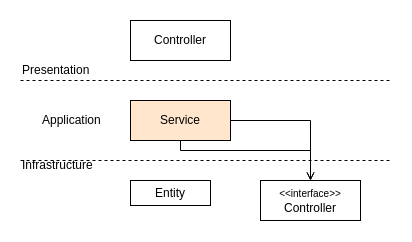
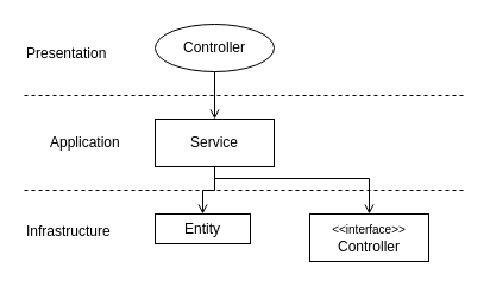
  <mxCell id="0" />
  <mxCell id="1" parent="0" />
  <mxCell id="2" value="" style="endArrow=none;dashed=1;html=1;rounded=0;" edge="1" parent="1"><mxGeometry width="50" height="50" relative="1" as="geometry"><mxPoint x="20" y="80" as="sourcePoint" /><mxPoint x="390" y="80" as="targetPoint" /></mxGeometry></mxCell>
- <mxCell id="3" value="Presentation" style="text;html=1;align=left;verticalAlign=middle;resizable=0;points=[];autosize=1;strokeColor=none;fillColor=none;" vertex="1" parent="1"><mxGeometry x="20" y="55" width="90" height="30" as="geometry" /></mxCell>
- <mxCell id="5" value="Controller" style="whiteSpace=wrap;html=1;" vertex="1" parent="1"><mxGeometry x="130" y="20" width="100" height="40" as="geometry" /></mxCell>
- <mxCell id="6" style="edgeStyle=orthogonalEdgeStyle;rounded=0;orthogonalLoop=1;jettySize=auto;html=1;endArrow=open;endFill=0;" edge="1" parent="1" source="8" target="13"><mxGeometry relative="1" as="geometry" /></mxCell>
+ <mxCell id="3" value="Presentation" style="text;html=1;align=left;verticalAlign=middle;resizable=0;points=[];autosize=1;strokeColor=none;fillColor=none;" vertex="1" parent="1"><mxGeometry x="20" y="30" width="90" height="30" as="geometry" /></mxCell>
+ <mxCell id="4" style="edgeStyle=orthogonalEdgeStyle;rounded=0;orthogonalLoop=1;jettySize=auto;html=1;endArrow=open;endFill=0;" edge="1" parent="1" source="5" target="8"><mxGeometry relative="1" as="geometry" /></mxCell>
+ <mxCell id="5" value="Controller" style="ellipse;whiteSpace=wrap;html=1;" vertex="1" parent="1"><mxGeometry x="130" y="20" width="100" height="40" as="geometry" /></mxCell>
+ <mxCell id="6" style="edgeStyle=orthogonalEdgeStyle;rounded=0;orthogonalLoop=1;jettySize=auto;html=1;endArrow=open;endFill=0;" edge="1" parent="1" source="8" target="9"><mxGeometry relative="1" as="geometry" /></mxCell>
  <mxCell id="7" style="edgeStyle=orthogonalEdgeStyle;rounded=0;orthogonalLoop=1;jettySize=auto;html=1;endArrow=open;endFill=0;" edge="1" parent="1" target="13"><mxGeometry relative="1" as="geometry"><mxPoint x="180" y="140" as="sourcePoint" /><Array as="points"><mxPoint x="180" y="150" /><mxPoint x="310" y="150" /></Array></mxGeometry></mxCell>
- <mxCell id="8" value="Service" style="whiteSpace=wrap;html=1;fillColor=#ffe6cc;" vertex="1" parent="1"><mxGeometry x="130" y="100" width="100" height="40" as="geometry" /></mxCell>
+ <mxCell id="8" value="Service" style="whiteSpace=wrap;html=1;" vertex="1" parent="1"><mxGeometry x="130" y="100" width="100" height="40" as="geometry" /></mxCell>
  <mxCell id="9" value="Entity" style="whiteSpace=wrap;html=1;" vertex="1" parent="1"><mxGeometry x="130" y="180" width="80" height="25" as="geometry" /></mxCell>
  <mxCell id="10" value="" style="endArrow=none;dashed=1;html=1;rounded=0;" edge="1" parent="1"><mxGeometry width="50" height="50" relative="1" as="geometry"><mxPoint x="20" y="160" as="sourcePoint" /><mxPoint x="390" y="160" as="targetPoint" /></mxGeometry></mxCell>
  <mxCell id="11" value="Application" style="text;html=1;align=left;verticalAlign=middle;resizable=0;points=[];autosize=1;strokeColor=none;fillColor=none;" vertex="1" parent="1"><mxGeometry x="40" y="105" width="80" height="30" as="geometry" /></mxCell>
- <mxCell id="12" value="Infrastructure" style="text;html=1;align=left;verticalAlign=middle;resizable=0;points=[];autosize=1;strokeColor=none;fillColor=none;" vertex="1" parent="1"><mxGeometry x="20" y="150" width="90" height="30" as="geometry" /></mxCell>
+ <mxCell id="12" value="Infrastructure" style="text;html=1;align=left;verticalAlign=middle;resizable=0;points=[];autosize=1;strokeColor=none;fillColor=none;" vertex="1" parent="1"><mxGeometry x="20" y="180" width="90" height="30" as="geometry" /></mxCell>
  <mxCell id="13" value="&lt;div&gt;&lt;font style=&quot;font-size: 10px;&quot;&gt;&amp;lt;&amp;lt;interface&amp;gt;&amp;gt;&lt;/font&gt;&lt;/div&gt;&lt;div&gt;Controller&lt;/div&gt;" style="whiteSpace=wrap;html=1;" vertex="1" parent="1"><mxGeometry x="260" y="180" width="100" height="40" as="geometry" /></mxCell>
